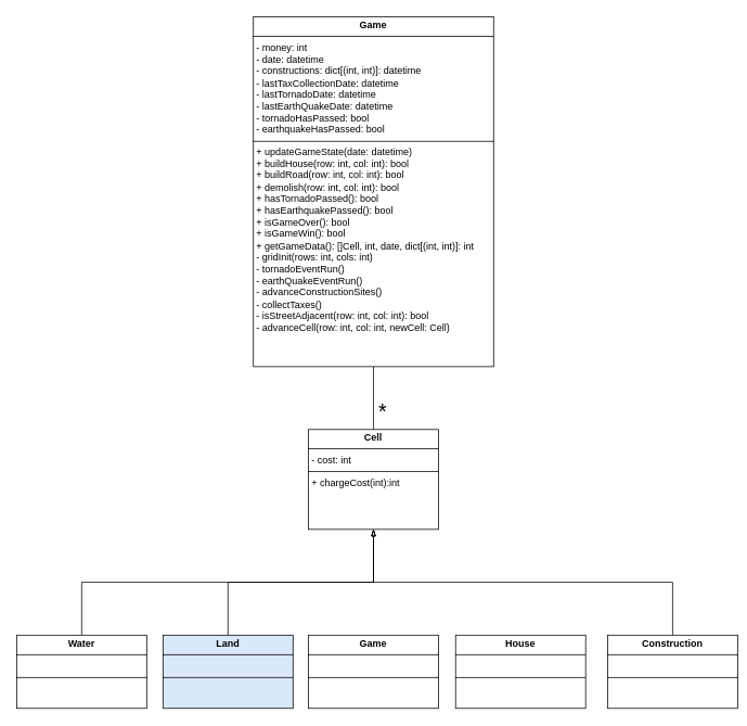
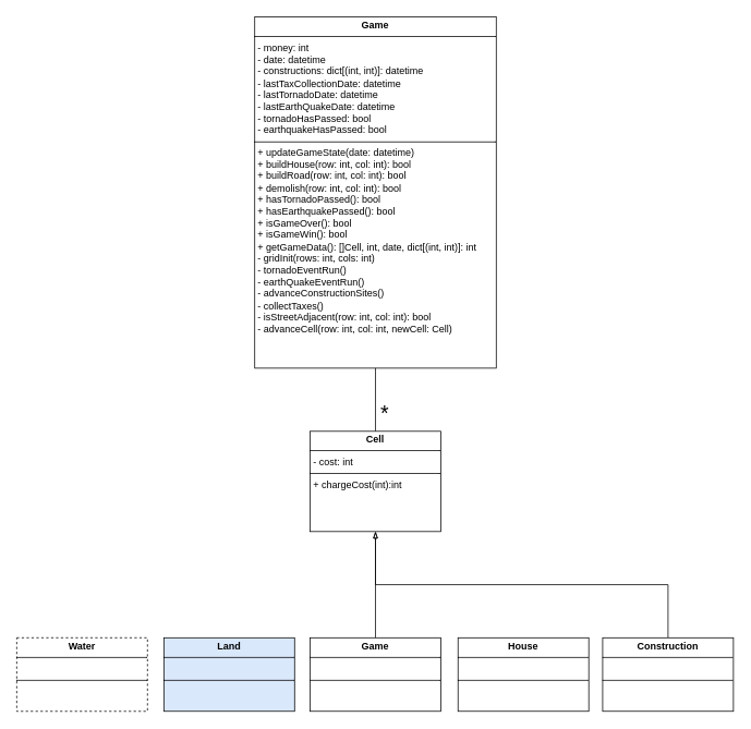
  <mxCell id="0" />
  <mxCell id="1" parent="0" />
  <mxCell id="2" value="&lt;p style=&quot;margin:0px;margin-top:4px;text-align:center;&quot;&gt;&lt;b&gt;Game&lt;/b&gt;&lt;/p&gt;&lt;hr size=&quot;1&quot; style=&quot;border-style:solid;&quot;&gt;&lt;p style=&quot;margin:0px;margin-left:4px;&quot;&gt;- money: int&lt;/p&gt;&lt;p style=&quot;margin:0px;margin-left:4px;&quot;&gt;- date: datetime&lt;/p&gt;&lt;p style=&quot;margin:0px;margin-left:4px;&quot;&gt;- constructions: dict[(int, int)]: datetime&lt;/p&gt;&lt;p style=&quot;margin:0px;margin-left:4px;&quot;&gt;- lastTaxCollectionDate: datetime&lt;/p&gt;&lt;p style=&quot;margin:0px;margin-left:4px;&quot;&gt;- lastTornadoDate: datetime&lt;/p&gt;&lt;p style=&quot;margin:0px;margin-left:4px;&quot;&gt;- lastEarthQuakeDate: datetime&lt;/p&gt;&lt;p style=&quot;margin:0px;margin-left:4px;&quot;&gt;- tornadoHasPassed: bool&lt;/p&gt;&lt;p style=&quot;margin:0px;margin-left:4px;&quot;&gt;- earthquakeHasPassed: bool&lt;/p&gt;&lt;hr size=&quot;1&quot; style=&quot;border-style:solid;&quot;&gt;&lt;p style=&quot;margin:0px;margin-left:4px;&quot;&gt;+ updateGameState(date: datetime)&lt;/p&gt;&lt;p style=&quot;margin:0px;margin-left:4px;&quot;&gt;+ buildHouse(row: int, col: int): bool&lt;/p&gt;&lt;p style=&quot;margin:0px;margin-left:4px;&quot;&gt;+ buildRoad(&lt;span style=&quot;background-color: initial;&quot;&gt;row: int, col: int): bool&lt;/span&gt;&lt;/p&gt;&lt;p style=&quot;margin:0px;margin-left:4px;&quot;&gt;&lt;span style=&quot;background-color: initial;&quot;&gt;+ demolish(&lt;/span&gt;&lt;span style=&quot;background-color: initial;&quot;&gt;row: int, col: int): bool&lt;/span&gt;&lt;/p&gt;&lt;p style=&quot;margin:0px;margin-left:4px;&quot;&gt;&lt;span style=&quot;background-color: initial;&quot;&gt;+ hasTornadoPassed(): bool&lt;/span&gt;&lt;/p&gt;&lt;p style=&quot;margin:0px;margin-left:4px;&quot;&gt;&lt;span style=&quot;background-color: initial;&quot;&gt;+ hasEarthquakePassed(): bool&lt;/span&gt;&lt;/p&gt;&lt;p style=&quot;margin:0px;margin-left:4px;&quot;&gt;+ isGameOver(): bool&lt;/p&gt;&lt;p style=&quot;margin:0px;margin-left:4px;&quot;&gt;+ isGameWin(): bool&lt;/p&gt;&lt;p style=&quot;margin:0px;margin-left:4px;&quot;&gt;+ getGameData(): []Cell, int, date,&amp;nbsp;&lt;span style=&quot;background-color: initial;&quot;&gt;dict[(int, int)]: int&lt;/span&gt;&lt;/p&gt;&lt;p style=&quot;margin:0px;margin-left:4px;&quot;&gt;&lt;span style=&quot;background-color: initial;&quot;&gt;- gridInit(rows: int, cols: int)&lt;/span&gt;&lt;/p&gt;&lt;p style=&quot;margin:0px;margin-left:4px;&quot;&gt;&lt;span style=&quot;background-color: initial;&quot;&gt;- tornadoEventRun()&lt;/span&gt;&lt;/p&gt;&lt;p style=&quot;margin:0px;margin-left:4px;&quot;&gt;&lt;span style=&quot;background-color: initial;&quot;&gt;- earthQuakeEventRun()&lt;/span&gt;&lt;/p&gt;&lt;p style=&quot;margin:0px;margin-left:4px;&quot;&gt;&lt;span style=&quot;background-color: initial;&quot;&gt;- advanceConstructionSites()&lt;/span&gt;&lt;/p&gt;&lt;p style=&quot;margin:0px;margin-left:4px;&quot;&gt;&lt;span style=&quot;background-color: initial;&quot;&gt;- collectTaxes()&lt;/span&gt;&lt;/p&gt;&lt;p style=&quot;margin:0px;margin-left:4px;&quot;&gt;&lt;span style=&quot;background-color: initial;&quot;&gt;- isStreetAdjacent(row: int, col: int): bool&lt;/span&gt;&lt;/p&gt;&lt;p style=&quot;margin:0px;margin-left:4px;&quot;&gt;&lt;span style=&quot;background-color: initial;&quot;&gt;- advanceCell(row: int, col: int, newCell: Cell)&lt;/span&gt;&lt;/p&gt;" style="verticalAlign=top;align=left;overflow=fill;html=1;whiteSpace=wrap;" vertex="1" parent="1"><mxGeometry x="311.25" y="20" width="295.5" height="430" as="geometry" /></mxCell>
  <mxCell id="3" style="edgeStyle=orthogonalEdgeStyle;rounded=0;orthogonalLoop=1;jettySize=auto;html=1;exitX=0.5;exitY=0;exitDx=0;exitDy=0;entryX=0.5;entryY=1;entryDx=0;entryDy=0;endArrow=blockThin;endFill=0;" edge="1" parent="1" source="4" target="14"><mxGeometry relative="1" as="geometry" /></mxCell>
- <mxCell id="4" value="&lt;p style=&quot;margin:0px;margin-top:4px;text-align:center;&quot;&gt;&lt;b&gt;Construction&lt;/b&gt;&lt;/p&gt;&lt;hr size=&quot;1&quot; style=&quot;border-style:solid;&quot;&gt;&lt;p style=&quot;margin:0px;margin-left:4px;&quot;&gt;&lt;br&gt;&lt;/p&gt;&lt;hr size=&quot;1&quot; style=&quot;border-style:solid;&quot;&gt;&lt;p style=&quot;margin:0px;margin-left:4px;&quot;&gt;&lt;br&gt;&lt;/p&gt;" style="verticalAlign=top;align=left;overflow=fill;html=1;whiteSpace=wrap;" vertex="1" parent="1"><mxGeometry x="747" y="780" width="160" height="90" as="geometry" /></mxCell>
+ <mxCell id="4" value="&lt;p style=&quot;margin:0px;margin-top:4px;text-align:center;&quot;&gt;&lt;b&gt;Construction&lt;/b&gt;&lt;/p&gt;&lt;hr size=&quot;1&quot; style=&quot;border-style:solid;&quot;&gt;&lt;p style=&quot;margin:0px;margin-left:4px;&quot;&gt;&lt;br&gt;&lt;/p&gt;&lt;hr size=&quot;1&quot; style=&quot;border-style:solid;&quot;&gt;&lt;p style=&quot;margin:0px;margin-left:4px;&quot;&gt;&lt;br&gt;&lt;/p&gt;" style="verticalAlign=top;align=left;overflow=fill;html=1;whiteSpace=wrap;" vertex="1" parent="1"><mxGeometry x="737" y="780" width="160" height="90" as="geometry" /></mxCell>
  <mxCell id="5" value="&lt;p style=&quot;margin:0px;margin-top:4px;text-align:center;&quot;&gt;&lt;b&gt;House&lt;/b&gt;&lt;/p&gt;&lt;hr size=&quot;1&quot; style=&quot;border-style:solid;&quot;&gt;&lt;p style=&quot;margin:0px;margin-left:4px;&quot;&gt;&lt;br&gt;&lt;/p&gt;&lt;hr size=&quot;1&quot; style=&quot;border-style:solid;&quot;&gt;&lt;p style=&quot;margin:0px;margin-left:4px;&quot;&gt;&lt;br&gt;&lt;/p&gt;" style="verticalAlign=top;align=left;overflow=fill;html=1;whiteSpace=wrap;" vertex="1" parent="1"><mxGeometry x="560" y="780" width="160" height="90" as="geometry" /></mxCell>
+ <mxCell id="6" style="edgeStyle=orthogonalEdgeStyle;rounded=0;orthogonalLoop=1;jettySize=auto;html=1;exitX=0.5;exitY=0;exitDx=0;exitDy=0;entryX=0.5;entryY=1;entryDx=0;entryDy=0;endArrow=blockThin;endFill=0;" edge="1" parent="1" source="7" target="14"><mxGeometry relative="1" as="geometry" /></mxCell>
  <mxCell id="7" value="&lt;p style=&quot;margin:0px;margin-top:4px;text-align:center;&quot;&gt;&lt;b&gt;Game&lt;/b&gt;&lt;/p&gt;&lt;hr size=&quot;1&quot; style=&quot;border-style:solid;&quot;&gt;&lt;p style=&quot;margin:0px;margin-left:4px;&quot;&gt;&lt;br&gt;&lt;/p&gt;&lt;hr size=&quot;1&quot; style=&quot;border-style:solid;&quot;&gt;&lt;p style=&quot;margin:0px;margin-left:4px;&quot;&gt;&lt;br&gt;&lt;/p&gt;" style="verticalAlign=top;align=left;overflow=fill;html=1;whiteSpace=wrap;" vertex="1" parent="1"><mxGeometry x="379" y="780" width="160" height="90" as="geometry" /></mxCell>
- <mxCell id="8" style="edgeStyle=orthogonalEdgeStyle;rounded=0;orthogonalLoop=1;jettySize=auto;html=1;exitX=0.5;exitY=0;exitDx=0;exitDy=0;entryX=0.5;entryY=1;entryDx=0;entryDy=0;endArrow=blockThin;endFill=0;" edge="1" parent="1" source="9" target="14"><mxGeometry relative="1" as="geometry" /></mxCell>
  <mxCell id="9" value="&lt;p style=&quot;margin:0px;margin-top:4px;text-align:center;&quot;&gt;&lt;b&gt;Land&lt;/b&gt;&lt;/p&gt;&lt;hr size=&quot;1&quot; style=&quot;border-style:solid;&quot;&gt;&lt;p style=&quot;margin:0px;margin-left:4px;&quot;&gt;&lt;br&gt;&lt;/p&gt;&lt;hr size=&quot;1&quot; style=&quot;border-style:solid;&quot;&gt;&lt;p style=&quot;margin:0px;margin-left:4px;&quot;&gt;&lt;br&gt;&lt;/p&gt;" style="verticalAlign=top;align=left;overflow=fill;html=1;whiteSpace=wrap;fillColor=#dae8fc;" vertex="1" parent="1"><mxGeometry x="200" y="780" width="160" height="90" as="geometry" /></mxCell>
- <mxCell id="10" style="edgeStyle=orthogonalEdgeStyle;rounded=0;orthogonalLoop=1;jettySize=auto;html=1;exitX=0.5;exitY=0;exitDx=0;exitDy=0;entryX=0.5;entryY=1;entryDx=0;entryDy=0;endArrow=blockThin;endFill=0;" edge="1" parent="1" source="11" target="14"><mxGeometry relative="1" as="geometry" /></mxCell>
- <mxCell id="11" value="&lt;p style=&quot;margin:0px;margin-top:4px;text-align:center;&quot;&gt;&lt;b&gt;Water&lt;/b&gt;&lt;/p&gt;&lt;hr size=&quot;1&quot; style=&quot;border-style:solid;&quot;&gt;&lt;p style=&quot;margin:0px;margin-left:4px;&quot;&gt;&lt;br&gt;&lt;/p&gt;&lt;hr size=&quot;1&quot; style=&quot;border-style:solid;&quot;&gt;&lt;p style=&quot;margin:0px;margin-left:4px;&quot;&gt;&lt;br&gt;&lt;/p&gt;" style="verticalAlign=top;align=left;overflow=fill;html=1;whiteSpace=wrap;" vertex="1" parent="1"><mxGeometry x="20" y="780" width="160" height="90" as="geometry" /></mxCell>
+ <mxCell id="11" value="&lt;p style=&quot;margin:0px;margin-top:4px;text-align:center;&quot;&gt;&lt;b&gt;Water&lt;/b&gt;&lt;/p&gt;&lt;hr size=&quot;1&quot; style=&quot;border-style:solid;&quot;&gt;&lt;p style=&quot;margin:0px;margin-left:4px;&quot;&gt;&lt;br&gt;&lt;/p&gt;&lt;hr size=&quot;1&quot; style=&quot;border-style:solid;&quot;&gt;&lt;p style=&quot;margin:0px;margin-left:4px;&quot;&gt;&lt;br&gt;&lt;/p&gt;" style="verticalAlign=top;align=left;overflow=fill;html=1;whiteSpace=wrap;dashed=1;" vertex="1" parent="1"><mxGeometry x="20" y="780" width="160" height="90" as="geometry" /></mxCell>
  <mxCell id="12" style="edgeStyle=orthogonalEdgeStyle;rounded=0;orthogonalLoop=1;jettySize=auto;html=1;exitX=0.5;exitY=1;exitDx=0;exitDy=0;entryX=0.5;entryY=0;entryDx=0;entryDy=0;endArrow=none;endFill=0;" edge="1" parent="1" source="2" target="14"><mxGeometry relative="1" as="geometry" /></mxCell>
  <mxCell id="13" value="" style="group" vertex="1" connectable="0" parent="1"><mxGeometry x="379" y="500" width="160" height="150" as="geometry" /></mxCell>
  <mxCell id="14" value="&lt;p style=&quot;margin:0px;margin-top:4px;text-align:center;&quot;&gt;&lt;b&gt;Cell&lt;/b&gt;&lt;/p&gt;&lt;hr size=&quot;1&quot; style=&quot;border-style:solid;&quot;&gt;&lt;p style=&quot;margin:0px;margin-left:4px;&quot;&gt;- cost: int&amp;nbsp;&lt;/p&gt;&lt;hr size=&quot;1&quot; style=&quot;border-style:solid;&quot;&gt;&lt;p style=&quot;margin:0px;margin-left:4px;&quot;&gt;+ chargeCost(int):int&lt;/p&gt;" style="verticalAlign=top;align=left;overflow=fill;html=1;whiteSpace=wrap;" vertex="1" parent="13"><mxGeometry y="27.273" width="160" height="122.727" as="geometry" /></mxCell>
  <mxCell id="15" value="*" style="text;html=1;align=center;verticalAlign=middle;resizable=0;points=[];autosize=1;strokeColor=none;fillColor=none;fontSize=26;" vertex="1" parent="13"><mxGeometry x="76" y="-13.636" width="30" height="40" as="geometry" /></mxCell>
